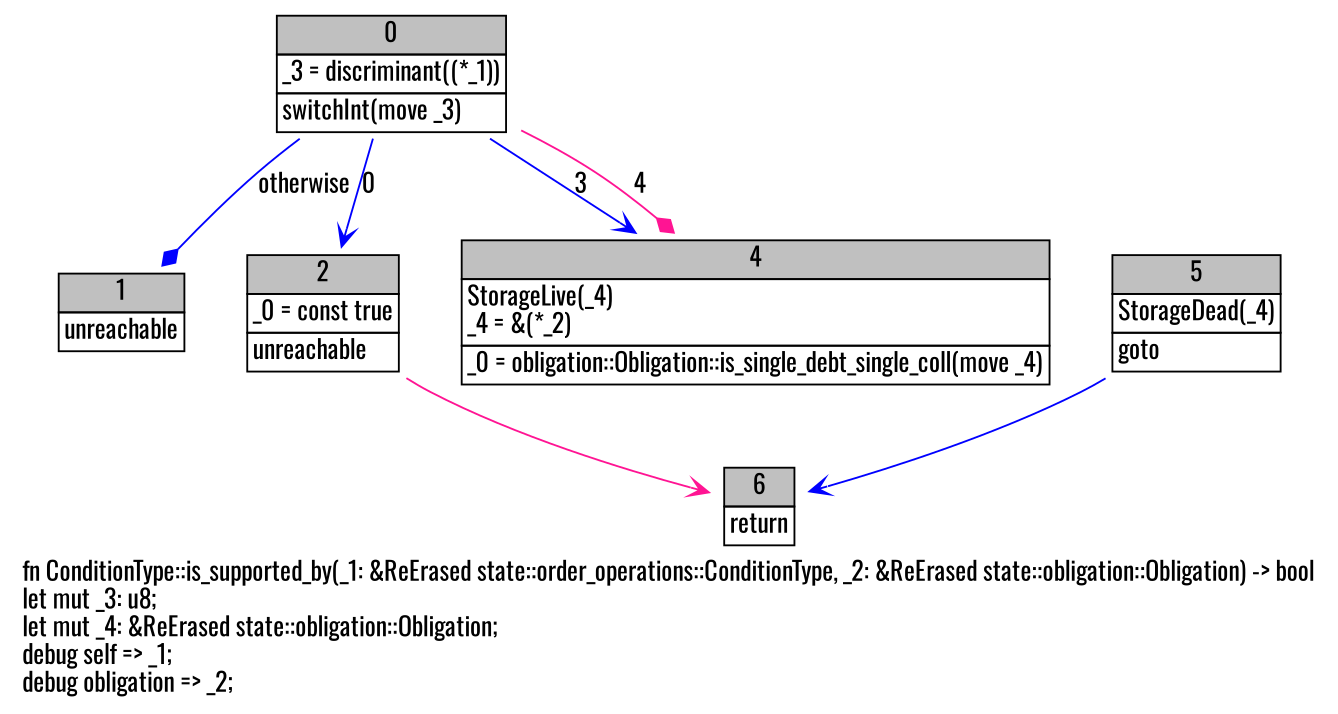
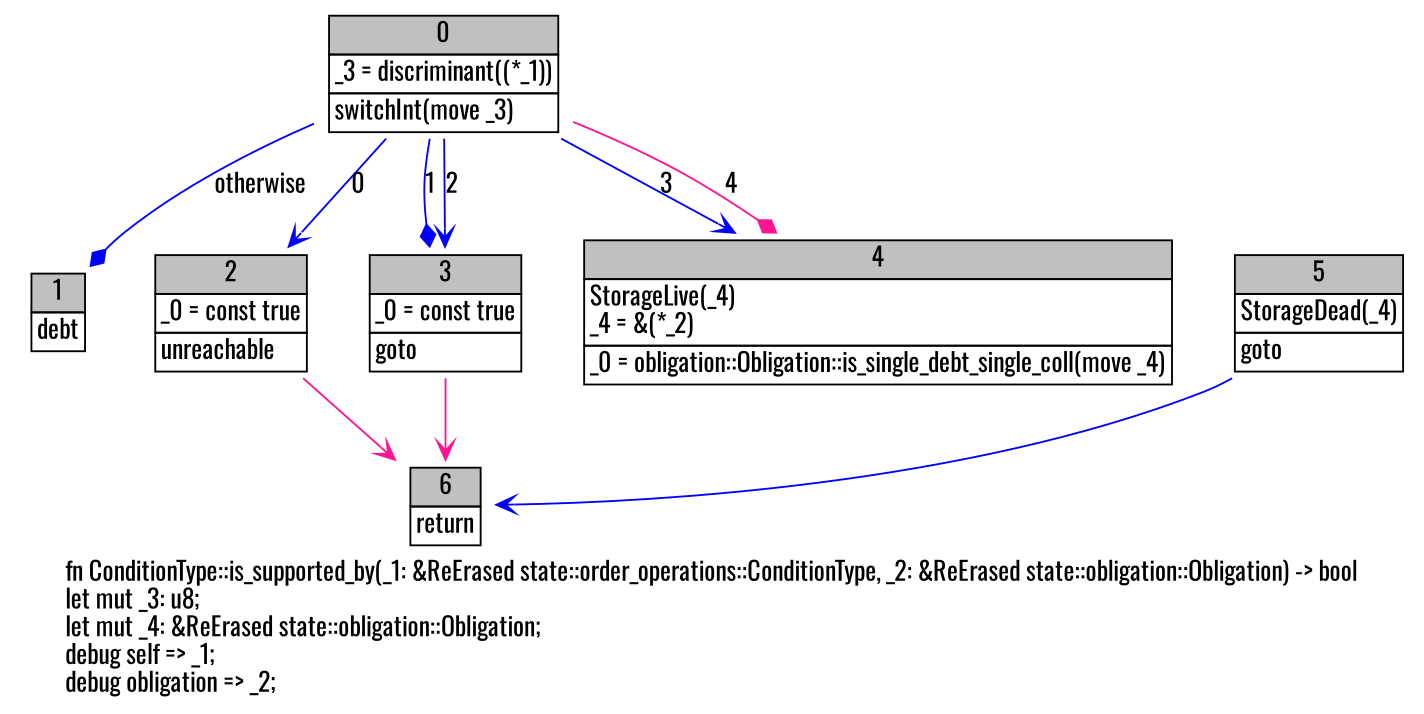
  digraph {
    fontname=Oswald
    label=<fn ConditionType::is_supported_by(_1: &amp;ReErased state::order_operations::ConditionType, _2: &amp;ReErased state::obligation::Obligation) -&gt; bool<br align="left"/>let mut _3: u8;<br align="left"/>let mut _4: &amp;ReErased state::obligation::Obligation;<br align="left"/>debug self =&gt; _1;<br align="left"/>debug obligation =&gt; _2;<br align="left"/>>
    node [fontname=Oswald shape=none]
    edge [arrowhead=vee color=blue fontname=Oswald]
    n1 [label=<<table border="0" cellborder="1" cellspacing="0"><tr><td bgcolor="gray" align="center" colspan="1">0</td></tr><tr><td align="left" balign="left">_3 = discriminant((*_1))<br/></td></tr><tr><td align="left">switchInt(move _3)</td></tr></table>>]
-   n2 [label=<<table border="0" cellborder="1" cellspacing="0"><tr><td bgcolor="gray" align="center" colspan="1">1</td></tr><tr><td align="left">unreachable</td></tr></table>>]
+   n2 [label=<<table border="0" cellborder="1" cellspacing="0"><tr><td bgcolor="gray" align="center" colspan="1">1</td></tr><tr><td align="left">debt</td></tr></table>>]
    n3 [label=<<table border="0" cellborder="1" cellspacing="0"><tr><td bgcolor="gray" align="center" colspan="1">2</td></tr><tr><td align="left" balign="left">_0 = const true<br/></td></tr><tr><td align="left">unreachable</td></tr></table>>]
+   n4 [label=<<table border="0" cellborder="1" cellspacing="0"><tr><td bgcolor="gray" align="center" colspan="1">3</td></tr><tr><td align="left" balign="left">_0 = const true<br/></td></tr><tr><td align="left">goto</td></tr></table>>]
    n5 [label=<<table border="0" cellborder="1" cellspacing="0"><tr><td bgcolor="gray" align="center" colspan="1">4</td></tr><tr><td align="left" balign="left">StorageLive(_4)<br/>_4 = &amp;(*_2)<br/></td></tr><tr><td align="left">_0 = obligation::Obligation::is_single_debt_single_coll(move _4)</td></tr></table>>]
    n6 [label=<<table border="0" cellborder="1" cellspacing="0"><tr><td bgcolor="gray" align="center" colspan="1">6</td></tr><tr><td align="left">return</td></tr></table>>]
    n7 [label=<<table border="0" cellborder="1" cellspacing="0"><tr><td bgcolor="gray" align="center" colspan="1">5</td></tr><tr><td align="left" balign="left">StorageDead(_4)<br/></td></tr><tr><td align="left">goto</td></tr></table>>]
    n1 -> n2 [arrowhead=diamond label=otherwise]
    n1 -> n3 [label=0]
+   n1 -> n4 [arrowhead=diamond label=1]
+   n1 -> n4 [label=2]
    n1 -> n5 [label=3]
    n1 -> n5 [arrowhead=diamond color=deeppink label=4]
    n3 -> n6 [color=deeppink]
+   n4 -> n6 [color=deeppink]
    n7 -> n6
  }
